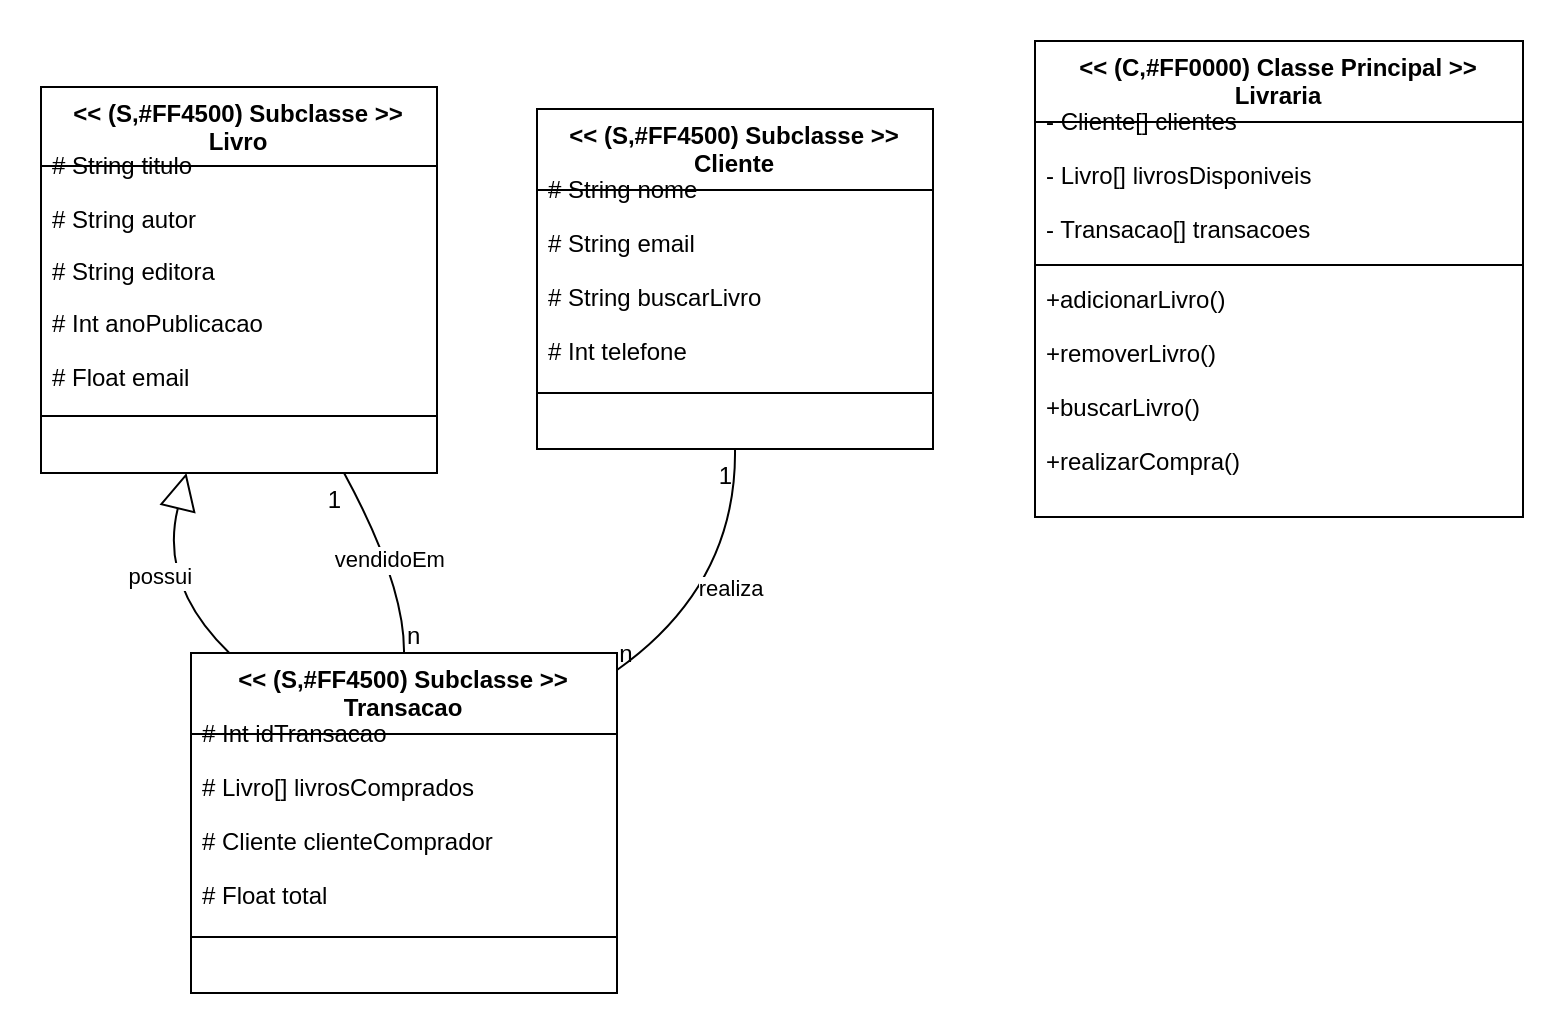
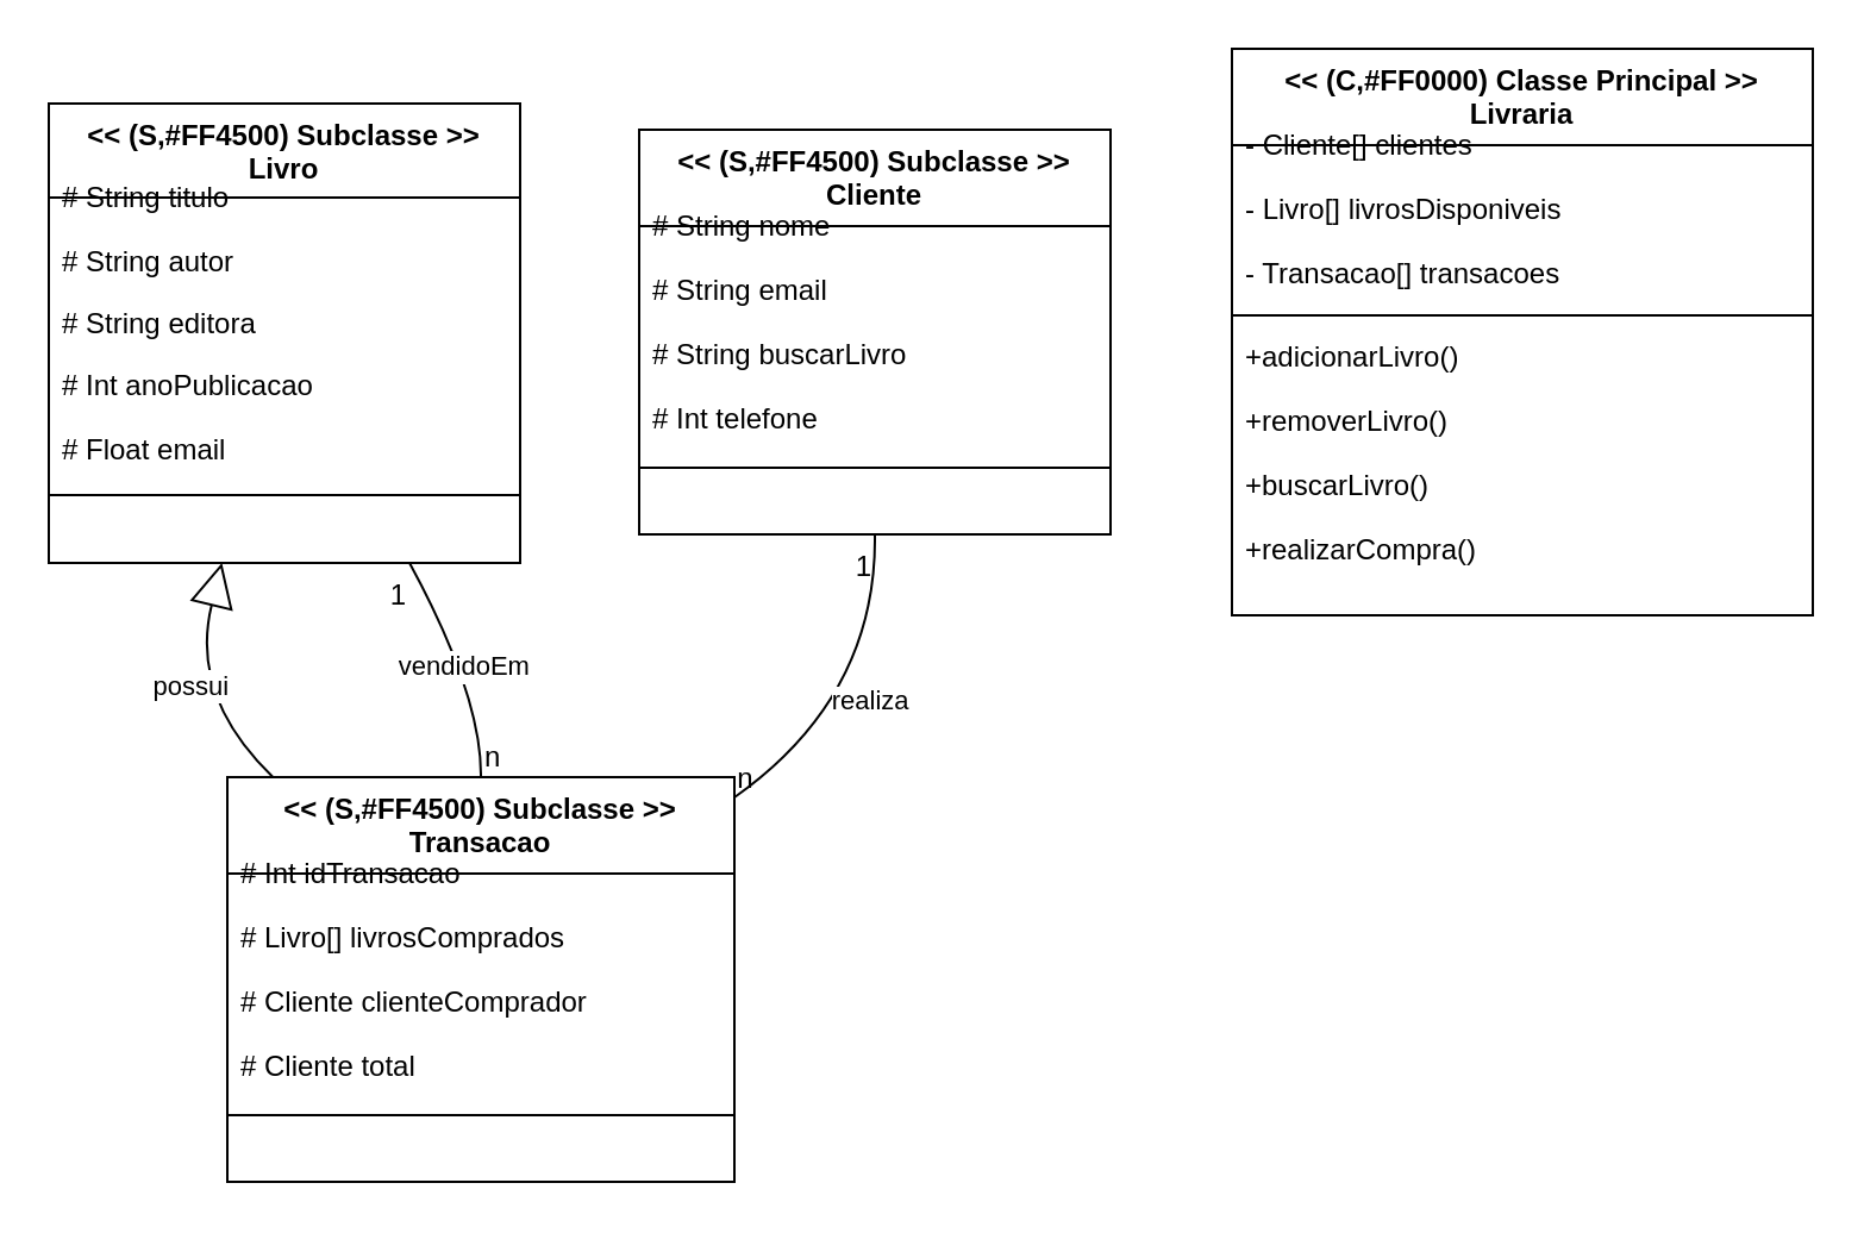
  <mxCell id="0" />
  <mxCell id="1" parent="0" />
  <mxCell id="2" value="&lt;&lt; (S,#FF4500) Subclasse &gt;&gt;&#10;Livro" style="swimlane;fontStyle=1;align=center;verticalAlign=top;childLayout=stackLayout;horizontal=1;startSize=39.536;horizontalStack=0;resizeParent=1;resizeParentMax=0;resizeLast=0;collapsible=0;marginBottom=0;" vertex="1" parent="1"><mxGeometry x="20" y="43" width="198" height="193" as="geometry" /></mxCell>
  <mxCell id="3" value="# String titulo" style="text;strokeColor=none;fillColor=none;align=left;verticalAlign=top;spacingLeft=4;spacingRight=4;overflow=hidden;rotatable=0;points=[[0,0.5],[1,0.5]];portConstraint=eastwest;" vertex="1" parent="2"><mxGeometry y="26" width="198" height="26" as="geometry" /></mxCell>
  <mxCell id="4" value="# String autor" style="text;strokeColor=none;fillColor=none;align=left;verticalAlign=top;spacingLeft=4;spacingRight=4;overflow=hidden;rotatable=0;points=[[0,0.5],[1,0.5]];portConstraint=eastwest;" vertex="1" parent="2"><mxGeometry y="53" width="198" height="26" as="geometry" /></mxCell>
  <mxCell id="5" value="# String editora" style="text;strokeColor=none;fillColor=none;align=left;verticalAlign=top;spacingLeft=4;spacingRight=4;overflow=hidden;rotatable=0;points=[[0,0.5],[1,0.5]];portConstraint=eastwest;" vertex="1" parent="2"><mxGeometry y="79" width="198" height="26" as="geometry" /></mxCell>
  <mxCell id="6" value="# Int anoPublicacao" style="text;strokeColor=none;fillColor=none;align=left;verticalAlign=top;spacingLeft=4;spacingRight=4;overflow=hidden;rotatable=0;points=[[0,0.5],[1,0.5]];portConstraint=eastwest;" vertex="1" parent="2"><mxGeometry y="105" width="198" height="26" as="geometry" /></mxCell>
  <mxCell id="7" value="# Float email" style="text;strokeColor=none;fillColor=none;align=left;verticalAlign=top;spacingLeft=4;spacingRight=4;overflow=hidden;rotatable=0;points=[[0,0.5],[1,0.5]];portConstraint=eastwest;" vertex="1" parent="2"><mxGeometry y="132" width="198" height="26" as="geometry" /></mxCell>
  <mxCell id="8" style="line;strokeWidth=1;fillColor=none;align=left;verticalAlign=middle;spacingTop=-1;spacingLeft=3;spacingRight=3;rotatable=0;labelPosition=right;points=[];portConstraint=eastwest;strokeColor=inherit;" vertex="1" parent="2"><mxGeometry y="158" width="198" height="13" as="geometry" /></mxCell>
  <mxCell id="9" value="&lt;&lt; (S,#FF4500) Subclasse &gt;&gt;&#10;Cliente" style="swimlane;fontStyle=1;align=center;verticalAlign=top;childLayout=stackLayout;horizontal=1;startSize=40.5;horizontalStack=0;resizeParent=1;resizeParentMax=0;resizeLast=0;collapsible=0;marginBottom=0;" vertex="1" parent="1"><mxGeometry x="268" y="54" width="198" height="170" as="geometry" /></mxCell>
  <mxCell id="10" value="# String nome" style="text;strokeColor=none;fillColor=none;align=left;verticalAlign=top;spacingLeft=4;spacingRight=4;overflow=hidden;rotatable=0;points=[[0,0.5],[1,0.5]];portConstraint=eastwest;" vertex="1" parent="9"><mxGeometry y="27" width="198" height="27" as="geometry" /></mxCell>
  <mxCell id="11" value="# String email" style="text;strokeColor=none;fillColor=none;align=left;verticalAlign=top;spacingLeft=4;spacingRight=4;overflow=hidden;rotatable=0;points=[[0,0.5],[1,0.5]];portConstraint=eastwest;" vertex="1" parent="9"><mxGeometry y="54" width="198" height="27" as="geometry" /></mxCell>
  <mxCell id="12" value="# String buscarLivro" style="text;strokeColor=none;fillColor=none;align=left;verticalAlign=top;spacingLeft=4;spacingRight=4;overflow=hidden;rotatable=0;points=[[0,0.5],[1,0.5]];portConstraint=eastwest;" vertex="1" parent="9"><mxGeometry y="81" width="198" height="27" as="geometry" /></mxCell>
  <mxCell id="13" value="# Int telefone" style="text;strokeColor=none;fillColor=none;align=left;verticalAlign=top;spacingLeft=4;spacingRight=4;overflow=hidden;rotatable=0;points=[[0,0.5],[1,0.5]];portConstraint=eastwest;" vertex="1" parent="9"><mxGeometry y="108" width="198" height="27" as="geometry" /></mxCell>
  <mxCell id="14" style="line;strokeWidth=1;fillColor=none;align=left;verticalAlign=middle;spacingTop=-1;spacingLeft=3;spacingRight=3;rotatable=0;labelPosition=right;points=[];portConstraint=eastwest;strokeColor=inherit;" vertex="1" parent="9"><mxGeometry y="135" width="198" height="14" as="geometry" /></mxCell>
  <mxCell id="15" value="&lt;&lt; (S,#FF4500) Subclasse &gt;&gt;&#10;Transacao" style="swimlane;fontStyle=1;align=center;verticalAlign=top;childLayout=stackLayout;horizontal=1;startSize=40.5;horizontalStack=0;resizeParent=1;resizeParentMax=0;resizeLast=0;collapsible=0;marginBottom=0;" vertex="1" parent="1"><mxGeometry x="95" y="326" width="213" height="170" as="geometry" /></mxCell>
  <mxCell id="16" value="# Int idTransacao" style="text;strokeColor=none;fillColor=none;align=left;verticalAlign=top;spacingLeft=4;spacingRight=4;overflow=hidden;rotatable=0;points=[[0,0.5],[1,0.5]];portConstraint=eastwest;" vertex="1" parent="15"><mxGeometry y="27" width="213" height="27" as="geometry" /></mxCell>
  <mxCell id="17" value="# Livro[] livrosComprados" style="text;strokeColor=none;fillColor=none;align=left;verticalAlign=top;spacingLeft=4;spacingRight=4;overflow=hidden;rotatable=0;points=[[0,0.5],[1,0.5]];portConstraint=eastwest;" vertex="1" parent="15"><mxGeometry y="54" width="213" height="27" as="geometry" /></mxCell>
  <mxCell id="18" value="# Cliente clienteComprador" style="text;strokeColor=none;fillColor=none;align=left;verticalAlign=top;spacingLeft=4;spacingRight=4;overflow=hidden;rotatable=0;points=[[0,0.5],[1,0.5]];portConstraint=eastwest;" vertex="1" parent="15"><mxGeometry y="81" width="213" height="27" as="geometry" /></mxCell>
- <mxCell id="19" value="# Float total" style="text;strokeColor=none;fillColor=none;align=left;verticalAlign=top;spacingLeft=4;spacingRight=4;overflow=hidden;rotatable=0;points=[[0,0.5],[1,0.5]];portConstraint=eastwest;" vertex="1" parent="15"><mxGeometry y="108" width="213" height="27" as="geometry" /></mxCell>
+ <mxCell id="19" value="# Cliente total" style="text;strokeColor=none;fillColor=none;align=left;verticalAlign=top;spacingLeft=4;spacingRight=4;overflow=hidden;rotatable=0;points=[[0,0.5],[1,0.5]];portConstraint=eastwest;" vertex="1" parent="15"><mxGeometry y="108" width="213" height="27" as="geometry" /></mxCell>
  <mxCell id="20" style="line;strokeWidth=1;fillColor=none;align=left;verticalAlign=middle;spacingTop=-1;spacingLeft=3;spacingRight=3;rotatable=0;labelPosition=right;points=[];portConstraint=eastwest;strokeColor=inherit;" vertex="1" parent="15"><mxGeometry y="135" width="213" height="14" as="geometry" /></mxCell>
  <mxCell id="21" value="&lt;&lt; (C,#FF0000) Classe Principal &gt;&gt;&#10;Livraria" style="swimlane;fontStyle=1;align=center;verticalAlign=top;childLayout=stackLayout;horizontal=1;startSize=40.5;horizontalStack=0;resizeParent=1;resizeParentMax=0;resizeLast=0;collapsible=0;marginBottom=0;" vertex="1" parent="1"><mxGeometry x="517" y="20" width="244" height="238" as="geometry" /></mxCell>
  <mxCell id="22" value="- Cliente[] clientes" style="text;strokeColor=none;fillColor=none;align=left;verticalAlign=top;spacingLeft=4;spacingRight=4;overflow=hidden;rotatable=0;points=[[0,0.5],[1,0.5]];portConstraint=eastwest;" vertex="1" parent="21"><mxGeometry y="27" width="244" height="27" as="geometry" /></mxCell>
  <mxCell id="23" value="- Livro[] livrosDisponiveis" style="text;strokeColor=none;fillColor=none;align=left;verticalAlign=top;spacingLeft=4;spacingRight=4;overflow=hidden;rotatable=0;points=[[0,0.5],[1,0.5]];portConstraint=eastwest;" vertex="1" parent="21"><mxGeometry y="54" width="244" height="27" as="geometry" /></mxCell>
  <mxCell id="24" value="- Transacao[] transacoes" style="text;strokeColor=none;fillColor=none;align=left;verticalAlign=top;spacingLeft=4;spacingRight=4;overflow=hidden;rotatable=0;points=[[0,0.5],[1,0.5]];portConstraint=eastwest;" vertex="1" parent="21"><mxGeometry y="81" width="244" height="27" as="geometry" /></mxCell>
  <mxCell id="25" style="line;strokeWidth=1;fillColor=none;align=left;verticalAlign=middle;spacingTop=-1;spacingLeft=3;spacingRight=3;rotatable=0;labelPosition=right;points=[];portConstraint=eastwest;strokeColor=inherit;" vertex="1" parent="21"><mxGeometry y="108" width="244" height="8" as="geometry" /></mxCell>
  <mxCell id="26" value="+adicionarLivro()" style="text;strokeColor=none;fillColor=none;align=left;verticalAlign=top;spacingLeft=4;spacingRight=4;overflow=hidden;rotatable=0;points=[[0,0.5],[1,0.5]];portConstraint=eastwest;" vertex="1" parent="21"><mxGeometry y="116" width="244" height="27" as="geometry" /></mxCell>
  <mxCell id="27" value="+removerLivro()" style="text;strokeColor=none;fillColor=none;align=left;verticalAlign=top;spacingLeft=4;spacingRight=4;overflow=hidden;rotatable=0;points=[[0,0.5],[1,0.5]];portConstraint=eastwest;" vertex="1" parent="21"><mxGeometry y="143" width="244" height="27" as="geometry" /></mxCell>
  <mxCell id="28" value="+buscarLivro()" style="text;strokeColor=none;fillColor=none;align=left;verticalAlign=top;spacingLeft=4;spacingRight=4;overflow=hidden;rotatable=0;points=[[0,0.5],[1,0.5]];portConstraint=eastwest;" vertex="1" parent="21"><mxGeometry y="170" width="244" height="27" as="geometry" /></mxCell>
  <mxCell id="29" value="+realizarCompra()" style="text;strokeColor=none;fillColor=none;align=left;verticalAlign=top;spacingLeft=4;spacingRight=4;overflow=hidden;rotatable=0;points=[[0,0.5],[1,0.5]];portConstraint=eastwest;" vertex="1" parent="21"><mxGeometry y="197" width="244" height="27" as="geometry" /></mxCell>
  <mxCell id="30" value="possui" style="curved=1;startArrow=block;startSize=16;startFill=0;endArrow=none;exitX=0.37;exitY=0.99;entryX=0.09;entryY=0;" edge="1" parent="1" source="2" target="15"><mxGeometry relative="1" as="geometry"><Array as="points"><mxPoint x="79" y="292" /></Array></mxGeometry></mxCell>
  <mxCell id="31" value="realiza" style="curved=1;startArrow=none;endArrow=none;exitX=0.5;exitY=1;entryX=1;entryY=0.05;" edge="1" parent="1" source="9" target="15"><mxGeometry relative="1" as="geometry"><Array as="points"><mxPoint x="368" y="292" /></Array></mxGeometry></mxCell>
  <mxCell id="32" value="1" style="edgeLabel;resizable=0;labelBackgroundColor=none;fontSize=12;align=right;verticalAlign=top;" vertex="1" parent="31"><mxGeometry x="-1" relative="1" as="geometry" /></mxCell>
  <mxCell id="33" value="n" style="edgeLabel;resizable=0;labelBackgroundColor=none;fontSize=12;align=left;verticalAlign=bottom;" vertex="1" parent="31"><mxGeometry x="1" relative="1" as="geometry" /></mxCell>
  <mxCell id="34" value="vendidoEm" style="curved=1;startArrow=none;endArrow=none;exitX=0.76;exitY=0.99;entryX=0.5;entryY=0;" edge="1" parent="1" source="2" target="15"><mxGeometry relative="1" as="geometry"><Array as="points"><mxPoint x="202" y="292" /></Array></mxGeometry></mxCell>
  <mxCell id="35" value="1" style="edgeLabel;resizable=0;labelBackgroundColor=none;fontSize=12;align=right;verticalAlign=top;" vertex="1" parent="34"><mxGeometry x="-1" relative="1" as="geometry" /></mxCell>
  <mxCell id="36" value="n" style="edgeLabel;resizable=0;labelBackgroundColor=none;fontSize=12;align=left;verticalAlign=bottom;" vertex="1" parent="34"><mxGeometry x="1" relative="1" as="geometry" /></mxCell>
